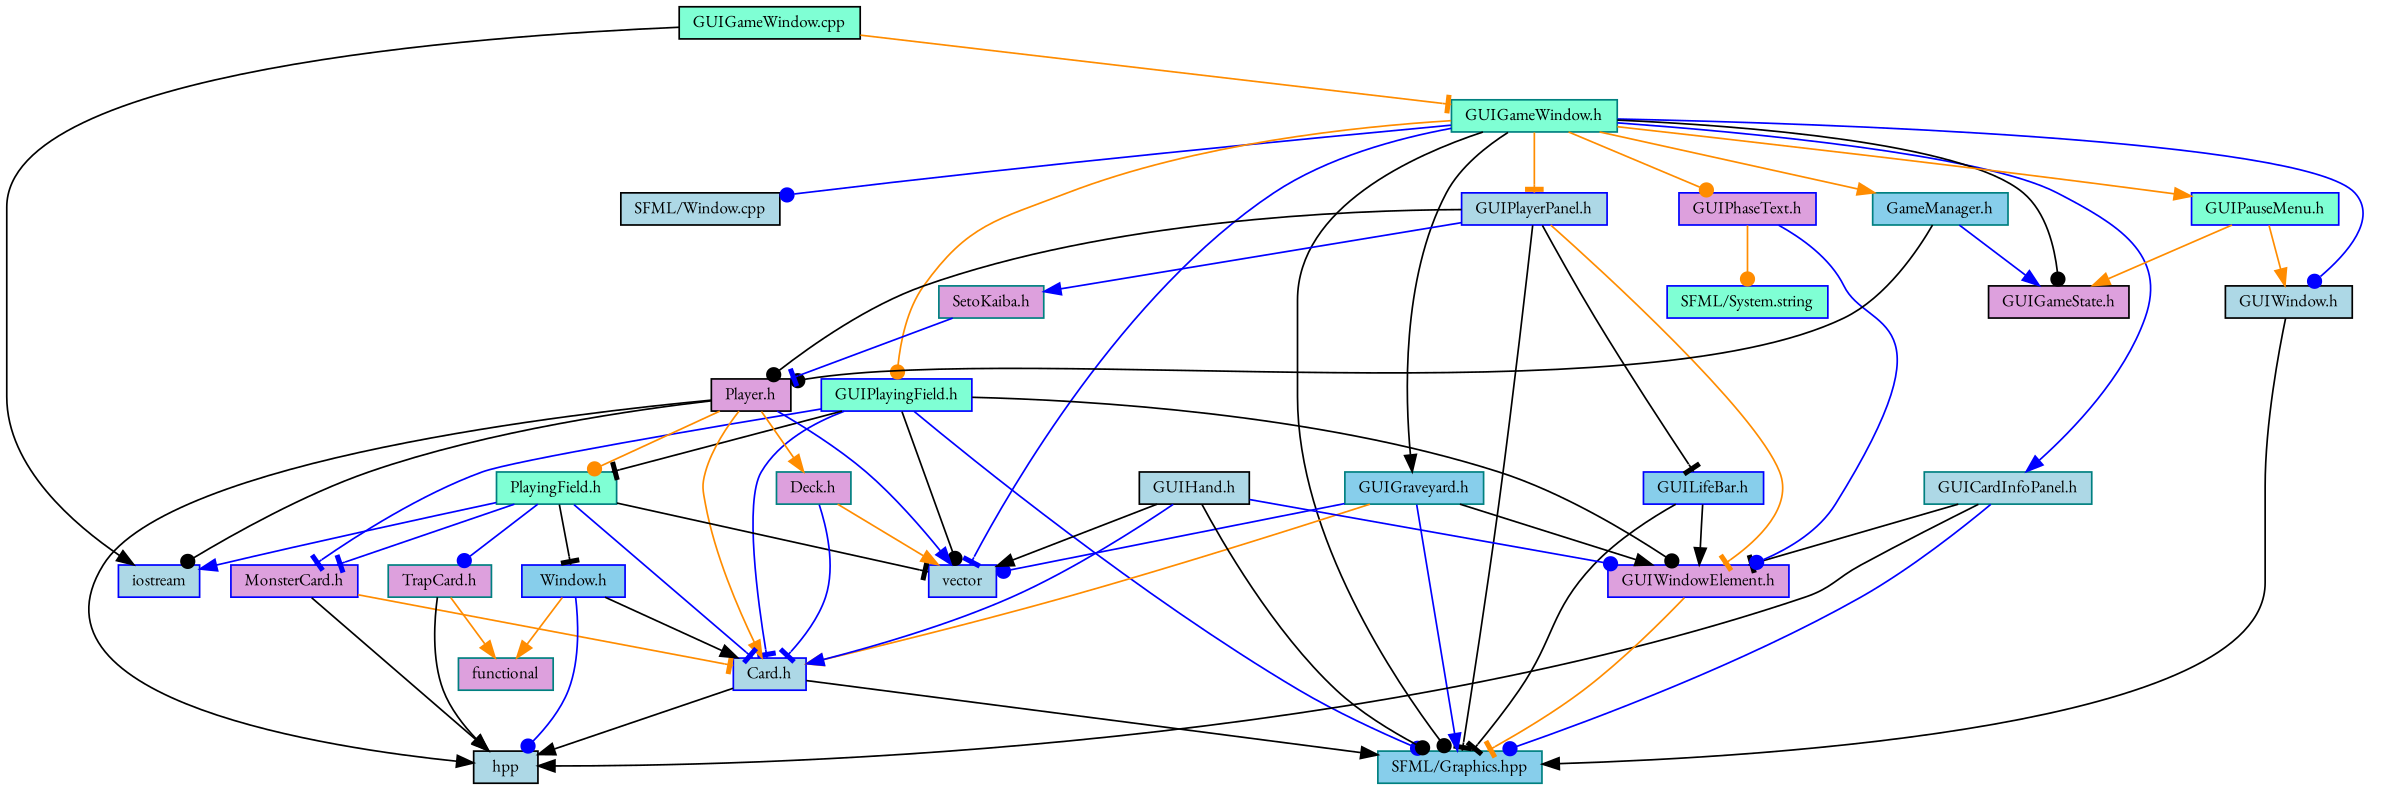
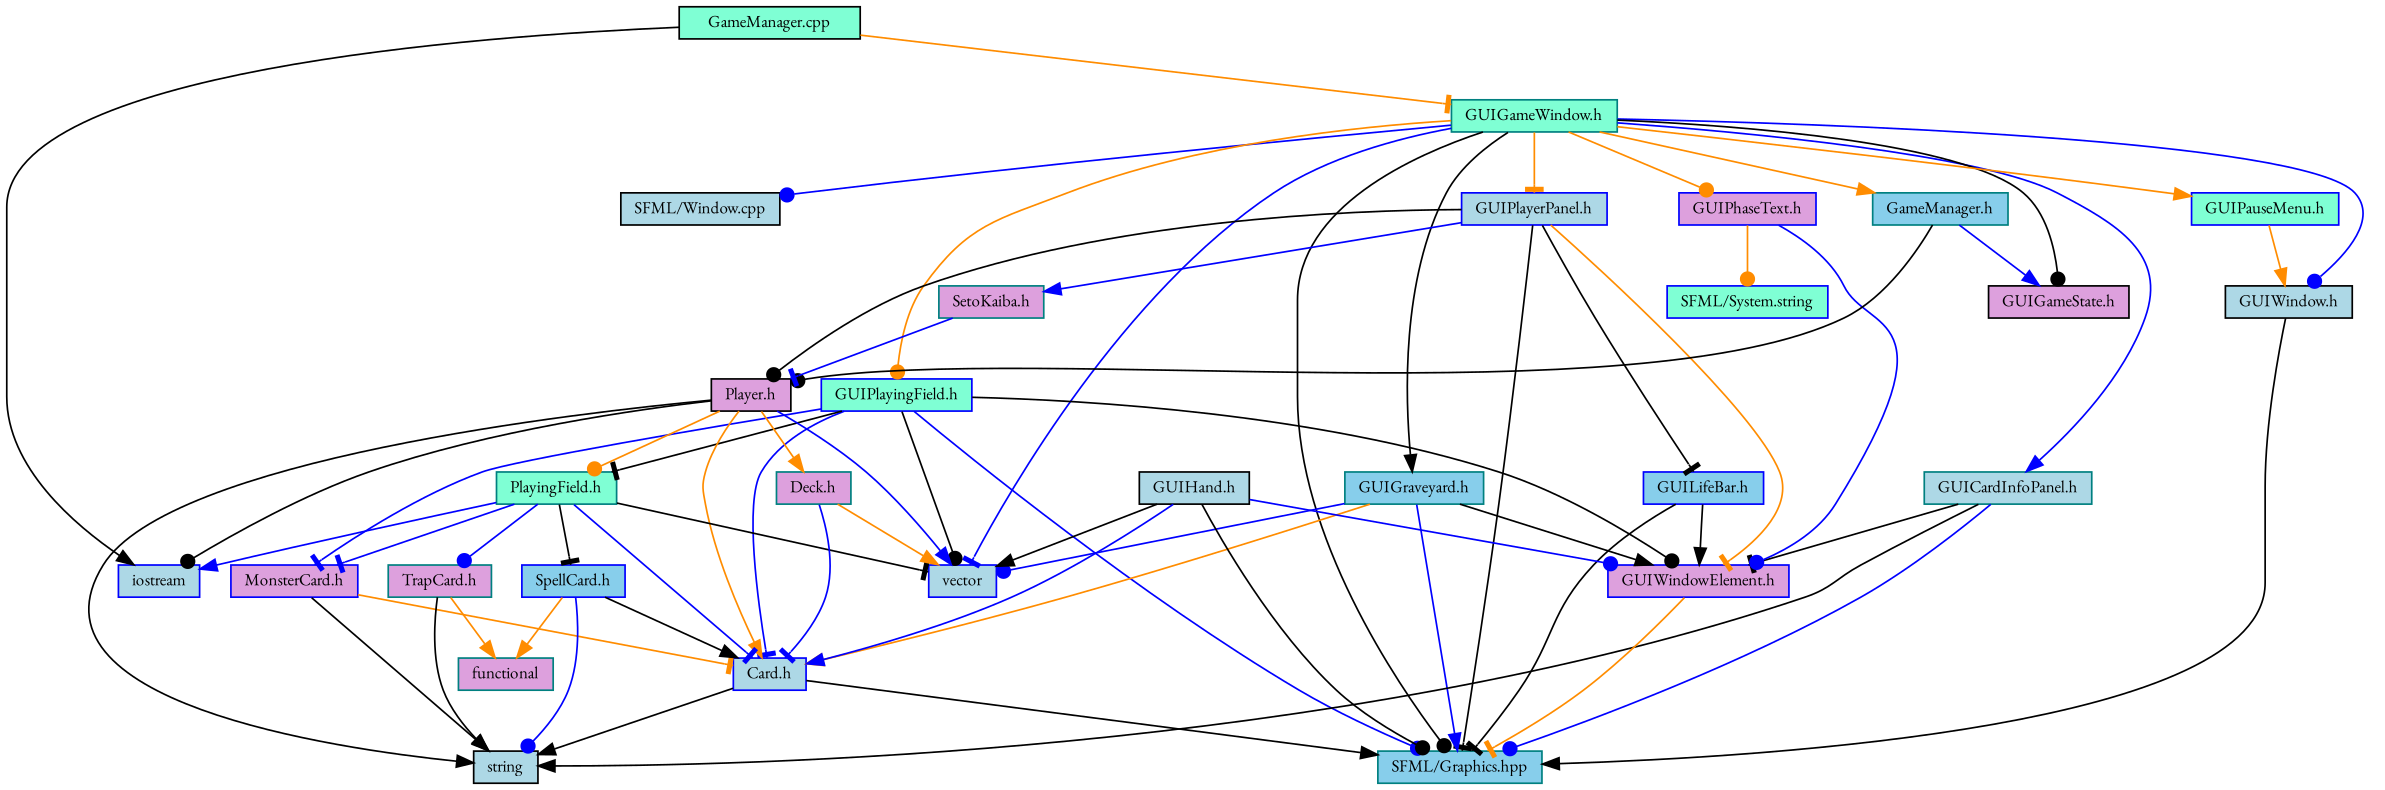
  digraph {
    fontname="EB Garamond"
    node [color=blue fillcolor=lightblue fontname="EB Garamond" fontsize=10 shape=box style=filled]
    edge [arrowhead=normal color=black fontname="EB Garamond" fontsize=10 labelfontname=Helvetica labelfontsize=10 style=solid]
-   n1 [color=black fillcolor=aquamarine fontcolor=black height=0.2 label="GUIGameWindow.cpp" width=0.4]
+   n1 [color=black fillcolor=aquamarine fontcolor=black height=0.2 label="GameManager.cpp" width=0.4]
    n2 [color=teal fillcolor=aquamarine height=0.2 label="GUIGameWindow.h" width=0.4]
    n3 [height=0.2 label=iostream width=0.4]
    n4 [color=teal fillcolor=skyblue height=0.2 label="SFML/Graphics.hpp" width=0.4]
    n5 [color=black height=0.2 label="SFML/Window.cpp" width=0.4]
    n6 [color=black height=0.2 label="GUIWindow.h" width=0.4]
    n7 [height=0.2 label="GUIPlayerPanel.h" width=0.4]
    n8 [fillcolor=aquamarine height=0.2 label="GUIPlayingField.h" width=0.4]
    n9 [color=teal fillcolor=skyblue height=0.2 label="GUIGraveyard.h" width=0.4]
    n10 [color=teal height=0.2 label="GUICardInfoPanel.h" width=0.4]
    n11 [fillcolor=plum height=0.2 label="GUIPhaseText.h" width=0.4]
    n12 [color=teal fillcolor=skyblue height=0.2 label="GameManager.h" width=0.4]
    n13 [color=black fillcolor=plum height=0.2 label="GUIGameState.h" width=0.4]
    n14 [fillcolor=aquamarine height=0.2 label="GUIPauseMenu.h" width=0.4]
    n15 [height=0.2 label=vector width=0.4]
    n16 [fillcolor=skyblue height=0.2 label="GUILifeBar.h" width=0.4]
    n17 [fillcolor=plum height=0.2 label="GUIWindowElement.h" width=0.4]
    n18 [color=black fillcolor=plum height=0.2 label="Player.h" width=0.4]
    n19 [color=teal fillcolor=plum height=0.2 label="SetoKaiba.h" width=0.4]
    n20 [height=0.2 label="Card.h" width=0.4]
    n21 [color=teal fillcolor=aquamarine height=0.2 label="PlayingField.h" width=0.4]
    n22 [fillcolor=plum height=0.2 label="MonsterCard.h" width=0.4]
    n23 [color=black height=0.2 label="GUIHand.h" width=0.4]
-   n24 [color=black height=0.2 label=hpp width=0.4]
+   n24 [color=black height=0.2 label=string width=0.4]
    n25 [fillcolor=aquamarine height=0.2 label="SFML/System.string" width=0.4]
    n26 [color=teal fillcolor=plum height=0.2 label="Deck.h" width=0.4]
-   n27 [fillcolor=skyblue height=0.2 label="Window.h" width=0.4]
+   n27 [fillcolor=skyblue height=0.2 label="SpellCard.h" width=0.4]
    n28 [color=teal fillcolor=plum height=0.2 label="TrapCard.h" width=0.4]
    n29 [color=teal fillcolor=plum height=0.2 label=functional width=0.4]
    n1 -> n2 [arrowhead=tee color=darkorange]
    n1 -> n3
    n2 -> n4 [arrowhead=dot]
    n2 -> n5 [arrowhead=dot color=blue]
    n2 -> n6 [arrowhead=dot color=blue]
    n2 -> n7 [arrowhead=tee color=darkorange]
    n2 -> n8 [arrowhead=dot color=darkorange]
    n2 -> n9
    n2 -> n10 [color=blue]
    n2 -> n11 [arrowhead=dot color=darkorange]
    n2 -> n12 [color=darkorange]
    n2 -> n13 [arrowhead=dot]
    n2 -> n14 [color=darkorange]
    n2 -> n15 [arrowhead=tee color=blue]
    n6 -> n4
    n7 -> n4 [arrowhead=tee]
    n7 -> n16 [arrowhead=tee]
    n7 -> n17 [arrowhead=tee color=darkorange]
    n7 -> n18 [arrowhead=dot]
    n7 -> n19 [color=blue]
    n8 -> n4 [arrowhead=dot color=blue]
    n8 -> n15 [arrowhead=dot]
    n8 -> n17 [arrowhead=dot]
    n8 -> n20 [arrowhead=tee color=blue]
    n8 -> n21 [arrowhead=tee]
    n8 -> n22 [arrowhead=tee color=blue]
    n9 -> n4 [color=blue]
    n9 -> n15 [arrowhead=dot color=blue]
    n9 -> n17
    n9 -> n20 [color=darkorange]
    n10 -> n4 [arrowhead=dot color=blue]
    n10 -> n17 [arrowhead=tee]
    n10 -> n24
    n11 -> n17 [arrowhead=dot color=blue]
    n11 -> n25 [arrowhead=dot color=darkorange]
    n12 -> n13 [color=blue]
    n12 -> n18 [arrowhead=dot]
    n14 -> n6 [color=darkorange]
-   n14 -> n13 [color=darkorange]
    n16 -> n4 [arrowhead=tee]
    n16 -> n17
    n17 -> n4 [arrowhead=tee color=darkorange]
    n18 -> n3 [arrowhead=dot]
    n18 -> n15 [color=blue]
    n18 -> n20 [color=darkorange]
    n18 -> n21 [arrowhead=dot color=darkorange]
    n18 -> n24
    n18 -> n26 [color=darkorange]
    n19 -> n18 [arrowhead=tee color=blue]
    n20 -> n4
    n20 -> n24
    n21 -> n3 [color=blue]
    n21 -> n15 [arrowhead=tee]
    n21 -> n20 [arrowhead=tee color=blue]
    n21 -> n22 [arrowhead=tee color=blue]
    n21 -> n27 [arrowhead=tee]
    n21 -> n28 [arrowhead=dot color=blue]
    n22 -> n20 [arrowhead=tee color=darkorange]
    n22 -> n24
    n23 -> n4 [arrowhead=dot]
    n23 -> n15
    n23 -> n17 [arrowhead=dot color=blue]
    n23 -> n20 [color=blue]
    n26 -> n15 [color=darkorange]
    n26 -> n20 [arrowhead=tee color=blue]
    n27 -> n20
    n27 -> n24 [arrowhead=dot color=blue]
    n27 -> n29 [color=darkorange]
    n28 -> n24
    n28 -> n29 [color=darkorange]
  }
